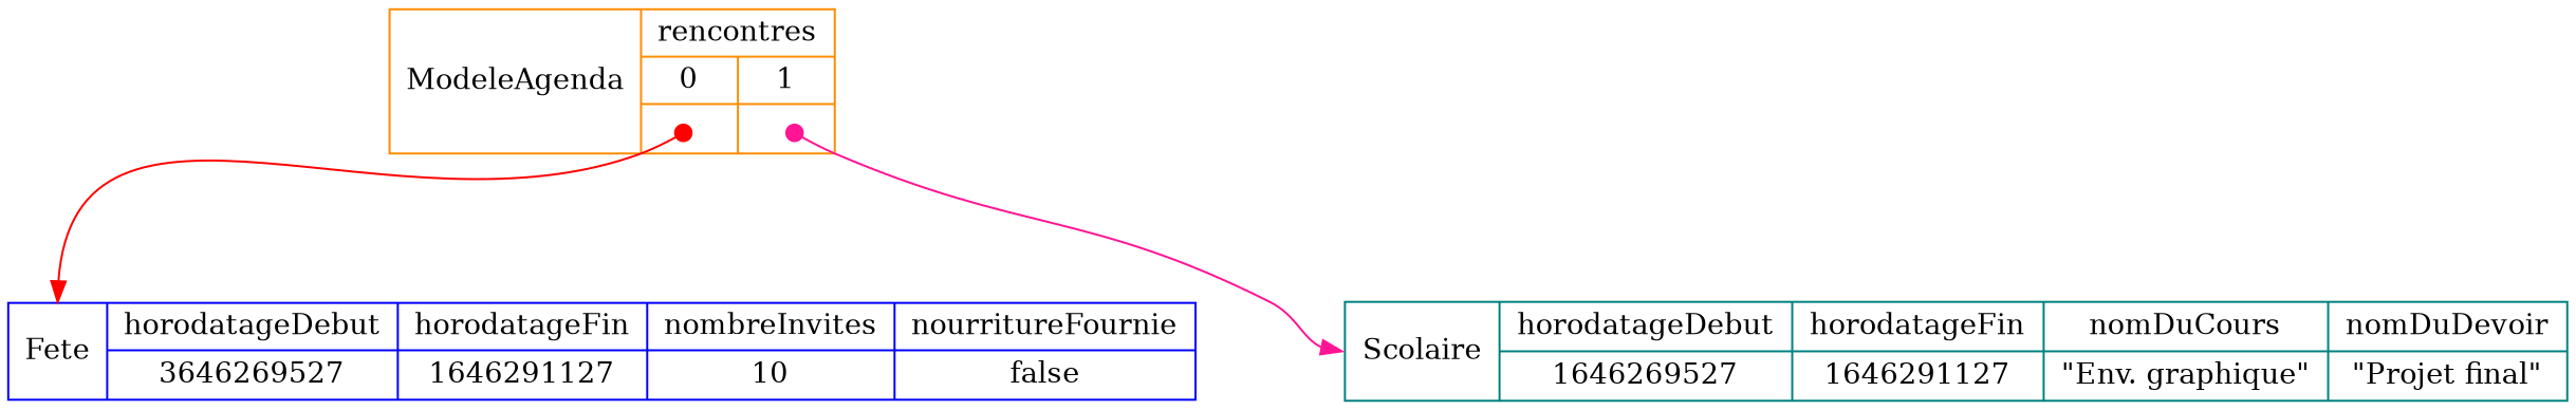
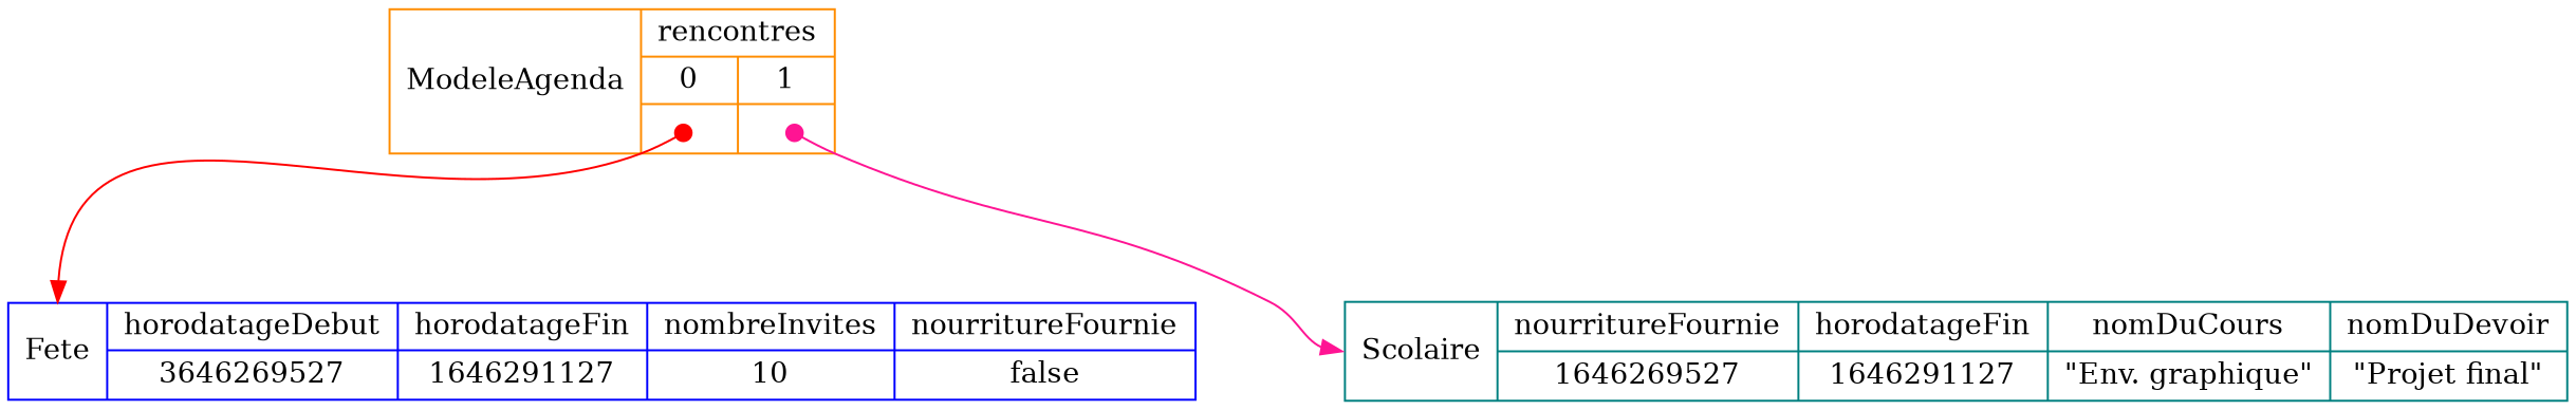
  digraph {
    compound=true
    nodesep=1.0
    rankdir=TB
    ranksep=1.0
    node [fillcolor=white shape=record style=filled]
    edge [arrowtail=dot dir=both headport=_C tailclip=false]
    n1 [color=darkorange label="<_C>ModeleAgenda|{rencontres|{{0|<rencontres__V_0_0>}|{1|<rencontres__V_1_1>}}}"]
    n2 [color=blue label="<_C>Fete|{horodatageDebut|3646269527}|{horodatageFin|1646291127}|{nombreInvites|10}|{nourritureFournie|false}"]
-   n3 [color=teal label="<_C>Scolaire|{horodatageDebut|1646269527}|{horodatageFin|1646291127}|{nomDuCours|\"Env. graphique\"}|{nomDuDevoir|\"Projet final\"}"]
+   n3 [color=teal label="<_C>Scolaire|{nourritureFournie|1646269527}|{horodatageFin|1646291127}|{nomDuCours|\"Env. graphique\"}|{nomDuDevoir|\"Projet final\"}"]
    n1 -> n2 [color=red tailport="rencontres__V_0_0:c"]
    n1 -> n3 [color=deeppink tailport="rencontres__V_1_1:c"]
  }
